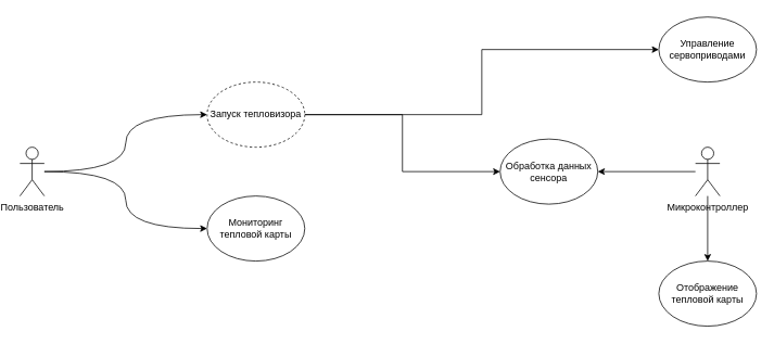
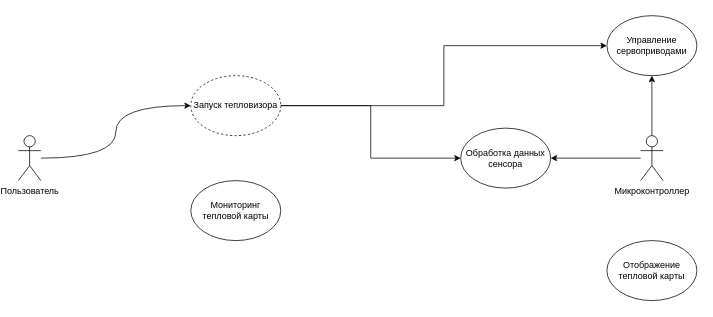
  <mxCell id="0" />
  <mxCell id="1" parent="0" />
  <mxCell id="2" style="edgeStyle=orthogonalEdgeStyle;rounded=0;orthogonalLoop=1;jettySize=auto;html=1;entryX=0;entryY=0.5;entryDx=0;entryDy=0;curved=1;" edge="1" parent="1" source="4" target="10"><mxGeometry relative="1" as="geometry" /></mxCell>
- <mxCell id="3" style="edgeStyle=orthogonalEdgeStyle;rounded=0;orthogonalLoop=1;jettySize=auto;html=1;entryX=0;entryY=0.5;entryDx=0;entryDy=0;curved=1;" edge="1" parent="1" source="4" target="11"><mxGeometry relative="1" as="geometry" /></mxCell>
  <mxCell id="4" value="Пользователь" style="shape=umlActor;verticalLabelPosition=bottom;verticalAlign=top;html=1;outlineConnect=0;" vertex="1" parent="1"><mxGeometry x="20" y="180" width="30" height="60" as="geometry" /></mxCell>
  <mxCell id="5" style="edgeStyle=orthogonalEdgeStyle;rounded=0;orthogonalLoop=1;jettySize=auto;html=1;entryX=1;entryY=0.5;entryDx=0;entryDy=0;" edge="1" parent="1" source="7" target="14"><mxGeometry relative="1" as="geometry" /></mxCell>
- <mxCell id="6" style="edgeStyle=orthogonalEdgeStyle;rounded=0;orthogonalLoop=1;jettySize=auto;html=1;" edge="1" parent="1" source="7" target="13"><mxGeometry relative="1" as="geometry" /></mxCell>
+ <mxCell id="6" style="edgeStyle=orthogonalEdgeStyle;rounded=0;orthogonalLoop=1;jettySize=auto;html=1;" edge="1" parent="1" source="7" target="12"><mxGeometry relative="1" as="geometry" /></mxCell>
  <mxCell id="7" value="Микроконтроллер" style="shape=umlActor;verticalLabelPosition=bottom;verticalAlign=top;html=1;outlineConnect=0;" vertex="1" parent="1"><mxGeometry x="850" y="180" width="30" height="60" as="geometry" /></mxCell>
  <mxCell id="8" style="edgeStyle=orthogonalEdgeStyle;rounded=0;orthogonalLoop=1;jettySize=auto;html=1;" edge="1" parent="1" source="10" target="12"><mxGeometry relative="1" as="geometry" /></mxCell>
  <mxCell id="9" style="edgeStyle=orthogonalEdgeStyle;rounded=0;orthogonalLoop=1;jettySize=auto;html=1;" edge="1" parent="1" source="10" target="14"><mxGeometry relative="1" as="geometry" /></mxCell>
  <mxCell id="10" value="Запуск тепловизора" style="ellipse;whiteSpace=wrap;html=1;dashed=1;" vertex="1" parent="1"><mxGeometry x="250" y="100" width="120" height="80" as="geometry" /></mxCell>
  <mxCell id="11" value="Мониторинг тепловой карты" style="ellipse;whiteSpace=wrap;html=1;" vertex="1" parent="1"><mxGeometry x="250" y="240" width="120" height="80" as="geometry" /></mxCell>
  <mxCell id="12" value="Управление сервоприводами" style="ellipse;whiteSpace=wrap;html=1;" vertex="1" parent="1"><mxGeometry x="805" y="20" width="120" height="80" as="geometry" /></mxCell>
  <mxCell id="13" value="Отображение тепловой карты" style="ellipse;whiteSpace=wrap;html=1;" vertex="1" parent="1"><mxGeometry x="805" y="320" width="120" height="80" as="geometry" /></mxCell>
  <mxCell id="14" value="Обработка данных сенсора" style="ellipse;whiteSpace=wrap;html=1;" vertex="1" parent="1"><mxGeometry x="610" y="170" width="120" height="80" as="geometry" /></mxCell>
